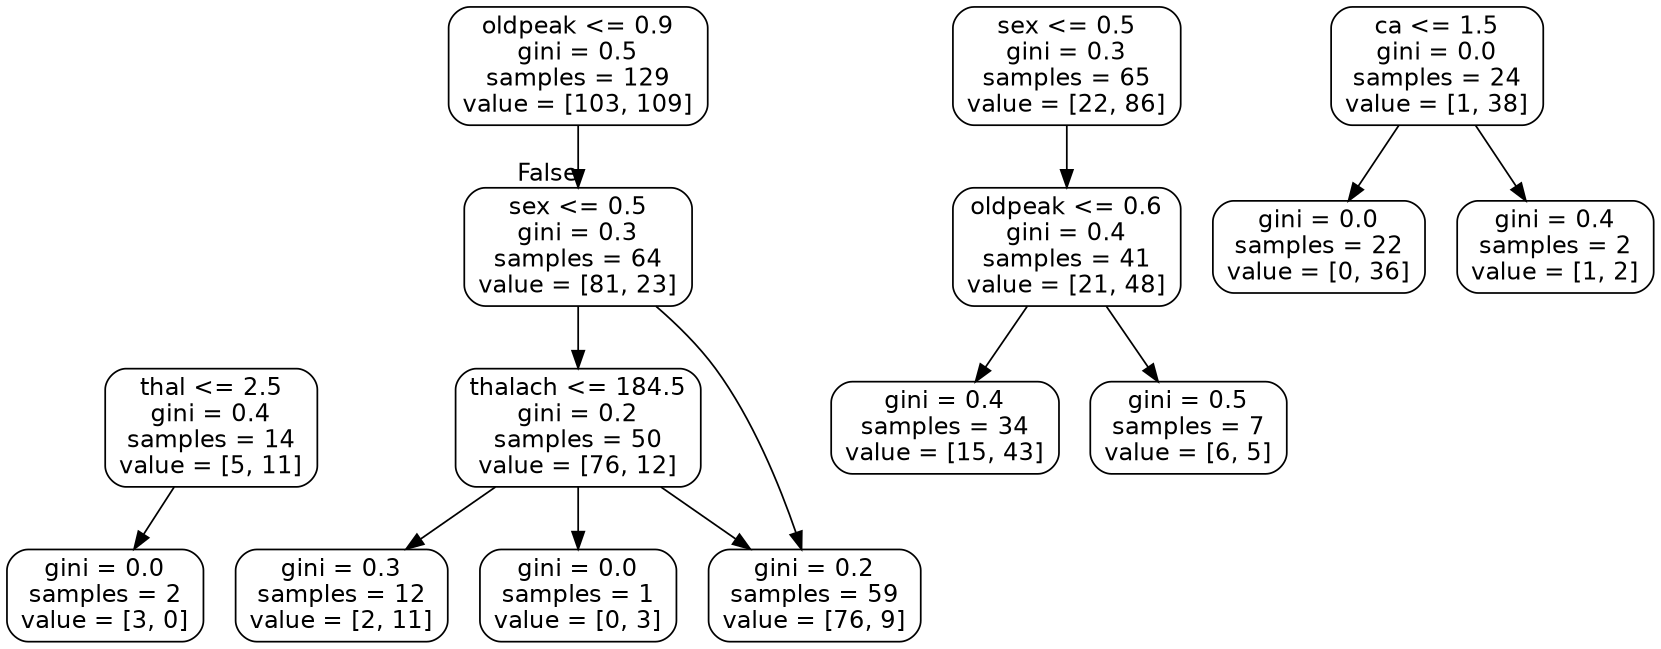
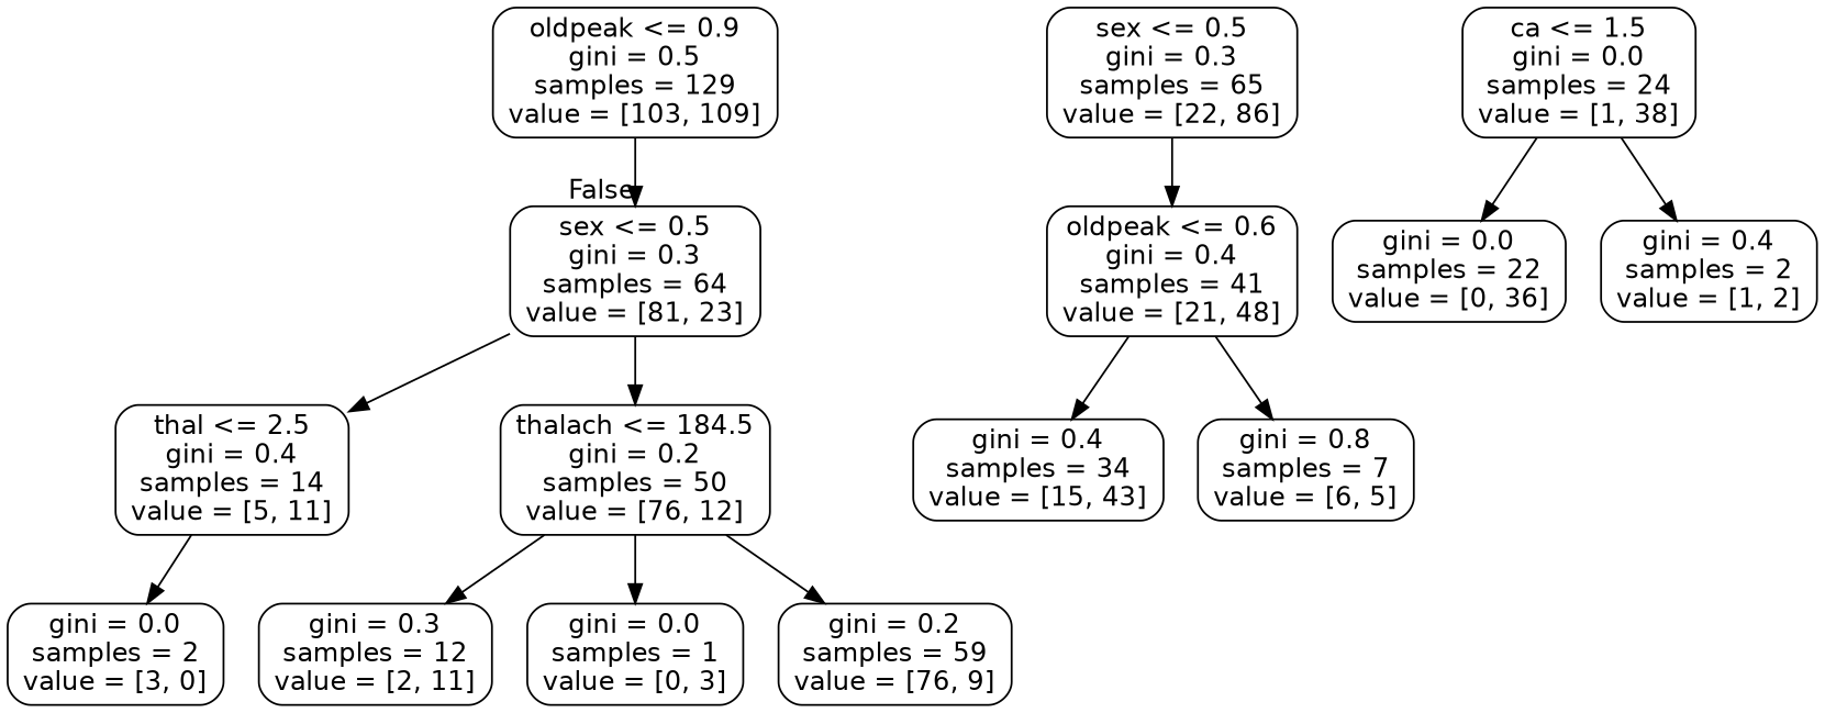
  digraph {
    node [color=black fontname=helvetica shape=box style=rounded]
    edge [fontname=helvetica]
    n1 [label="oldpeak <= 0.9\ngini = 0.5\nsamples = 129\nvalue = [103, 109]"]
    n2 [label="sex <= 0.5\ngini = 0.3\nsamples = 64\nvalue = [81, 23]"]
    n3 [label="sex <= 0.5\ngini = 0.3\nsamples = 65\nvalue = [22, 86]"]
    n4 [label="oldpeak <= 0.6\ngini = 0.4\nsamples = 41\nvalue = [21, 48]"]
    n5 [label="thal <= 2.5\ngini = 0.4\nsamples = 14\nvalue = [5, 11]"]
    n6 [label="thalach <= 184.5\ngini = 0.2\nsamples = 50\nvalue = [76, 12]"]
    n7 [label="ca <= 1.5\ngini = 0.0\nsamples = 24\nvalue = [1, 38]"]
    n8 [label="gini = 0.0\nsamples = 22\nvalue = [0, 36]"]
    n9 [label="gini = 0.4\nsamples = 2\nvalue = [1, 2]"]
    n10 [label="gini = 0.4\nsamples = 34\nvalue = [15, 43]"]
-   n11 [label="gini = 0.5\nsamples = 7\nvalue = [6, 5]"]
+   n11 [label="gini = 0.8\nsamples = 7\nvalue = [6, 5]"]
    n12 [label="gini = 0.0\nsamples = 2\nvalue = [3, 0]"]
    n13 [label="gini = 0.3\nsamples = 12\nvalue = [2, 11]"]
    n14 [label="gini = 0.2\nsamples = 59\nvalue = [76, 9]"]
    n15 [label="gini = 0.0\nsamples = 1\nvalue = [0, 3]"]
    n1 -> n2 [headlabel=False labelangle=-45 labeldistance=2.5]
-   n2 -> n14
+   n2 -> n5
    n2 -> n6
    n3 -> n4
    n4 -> n10
    n4 -> n11
    n5 -> n12
    n6 -> n13
    n6 -> n14
    n6 -> n15
    n7 -> n8
    n7 -> n9
  }
